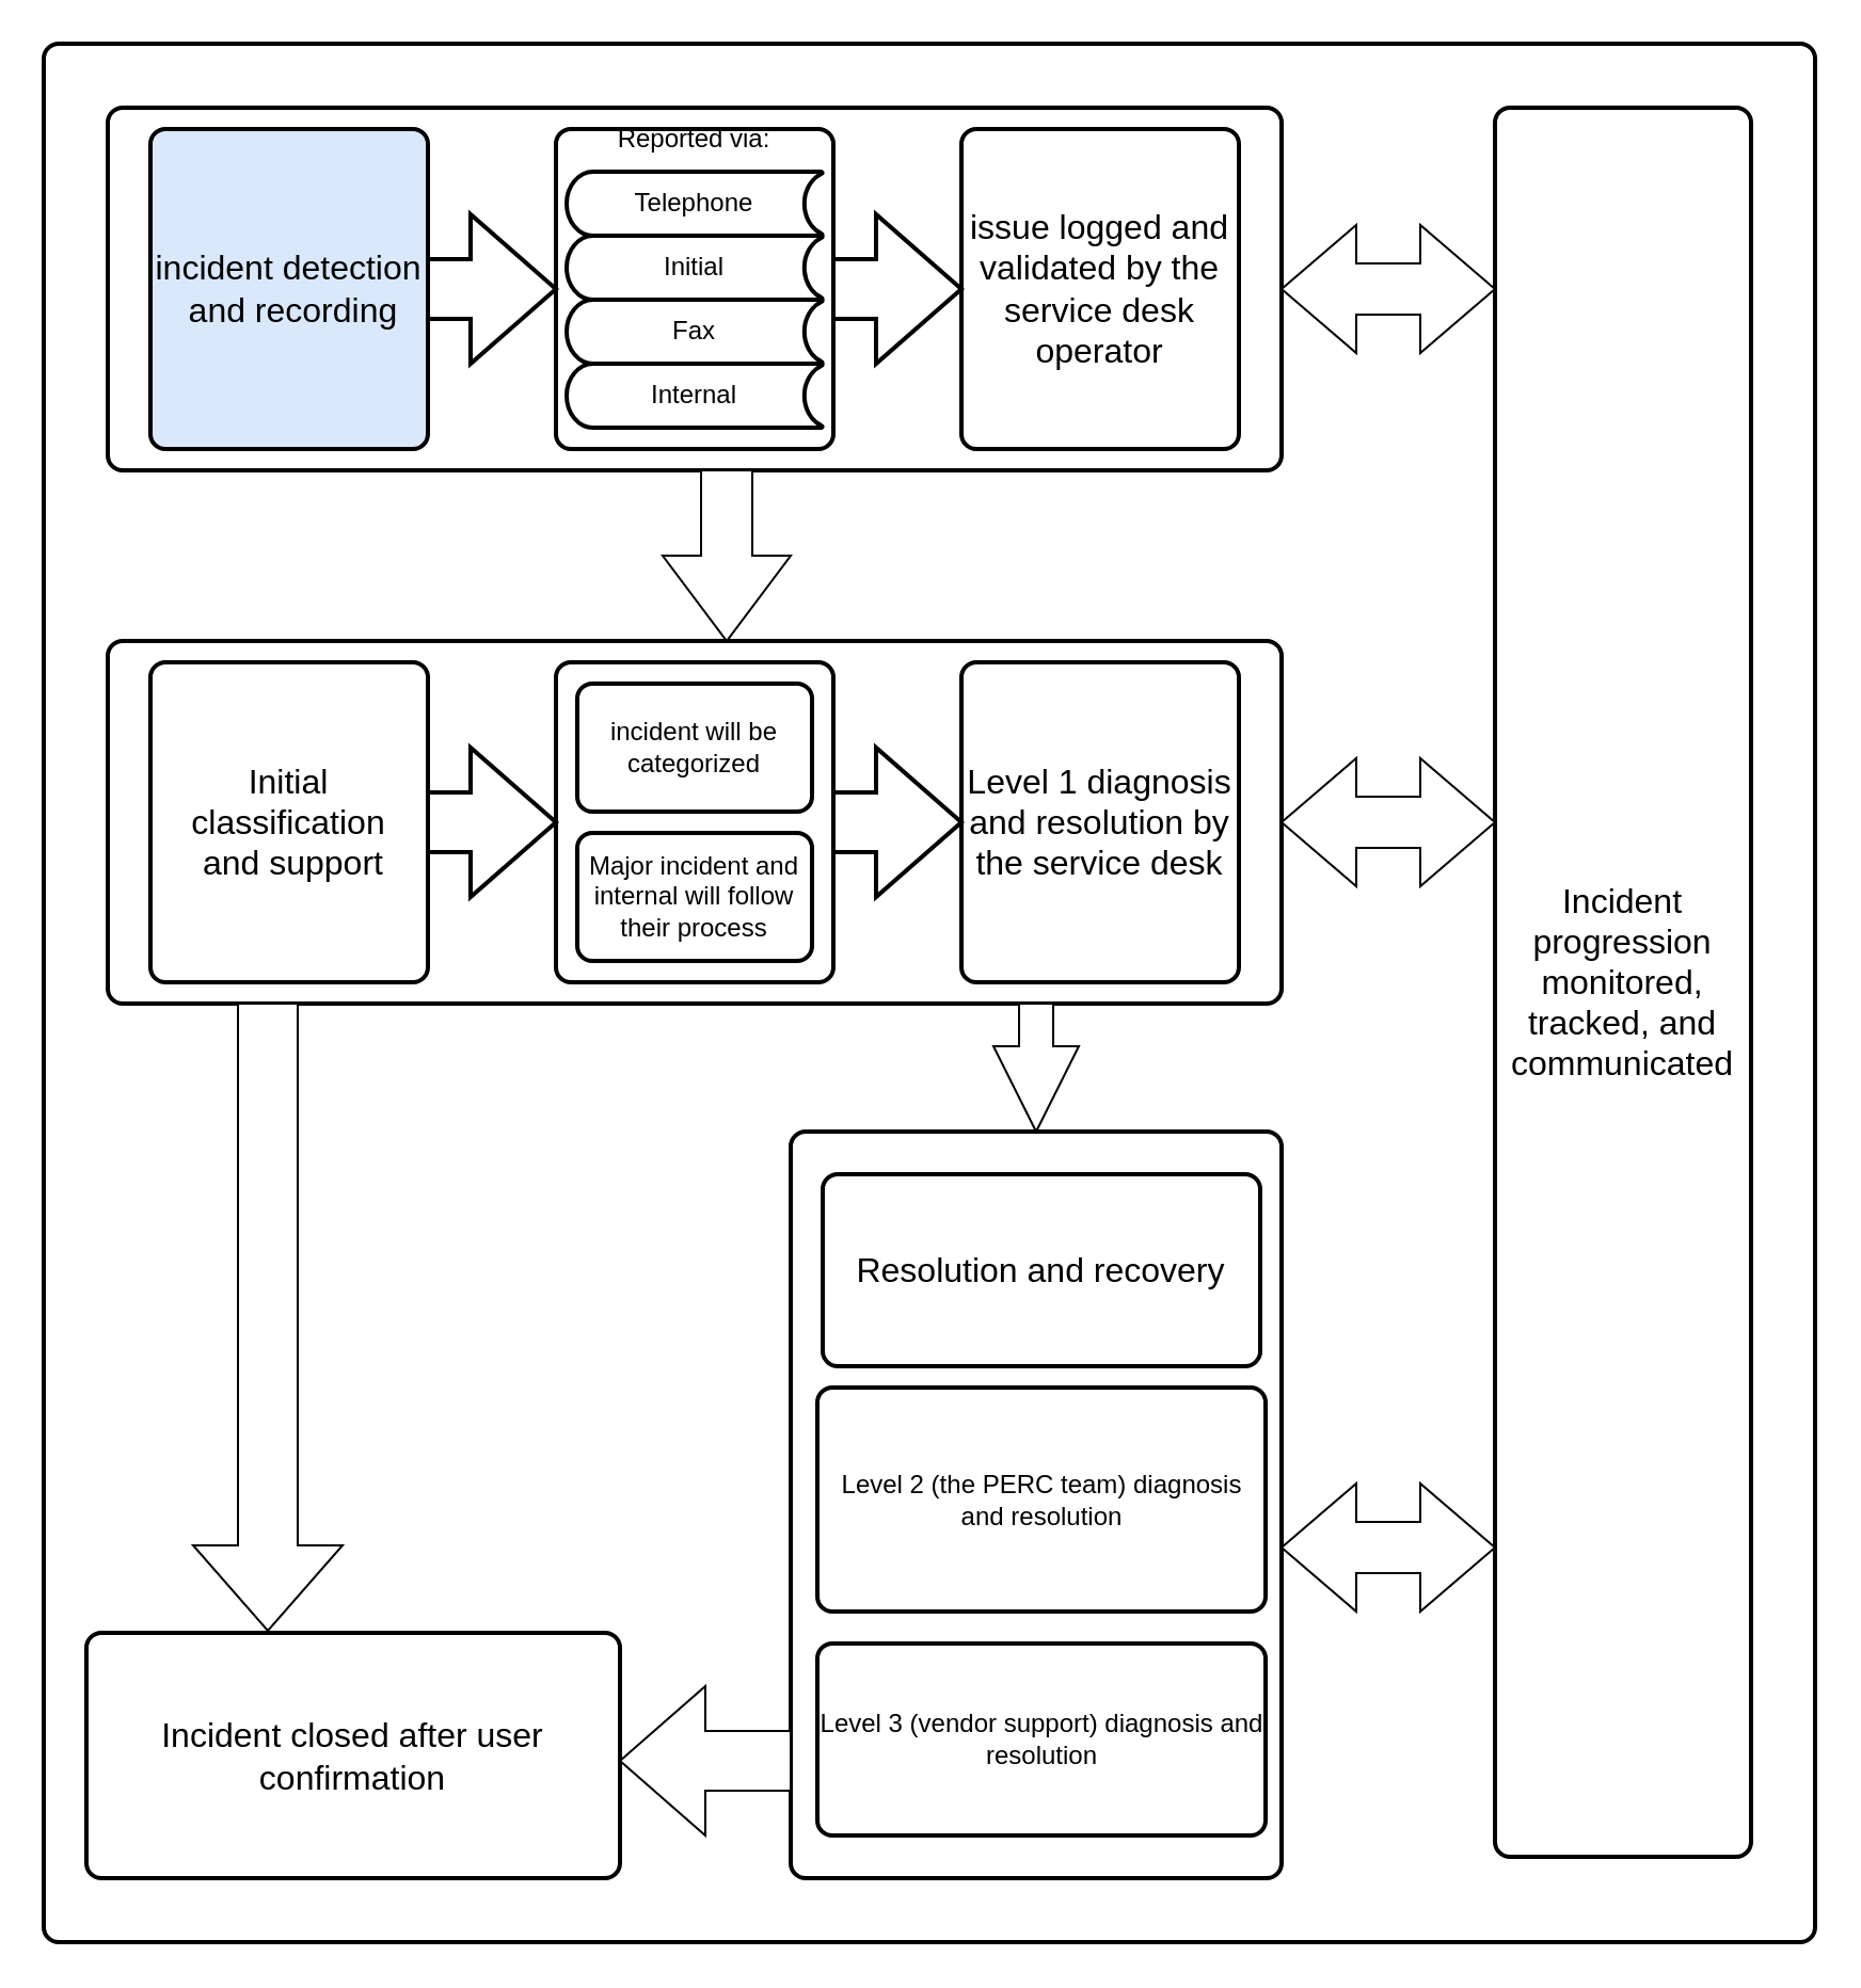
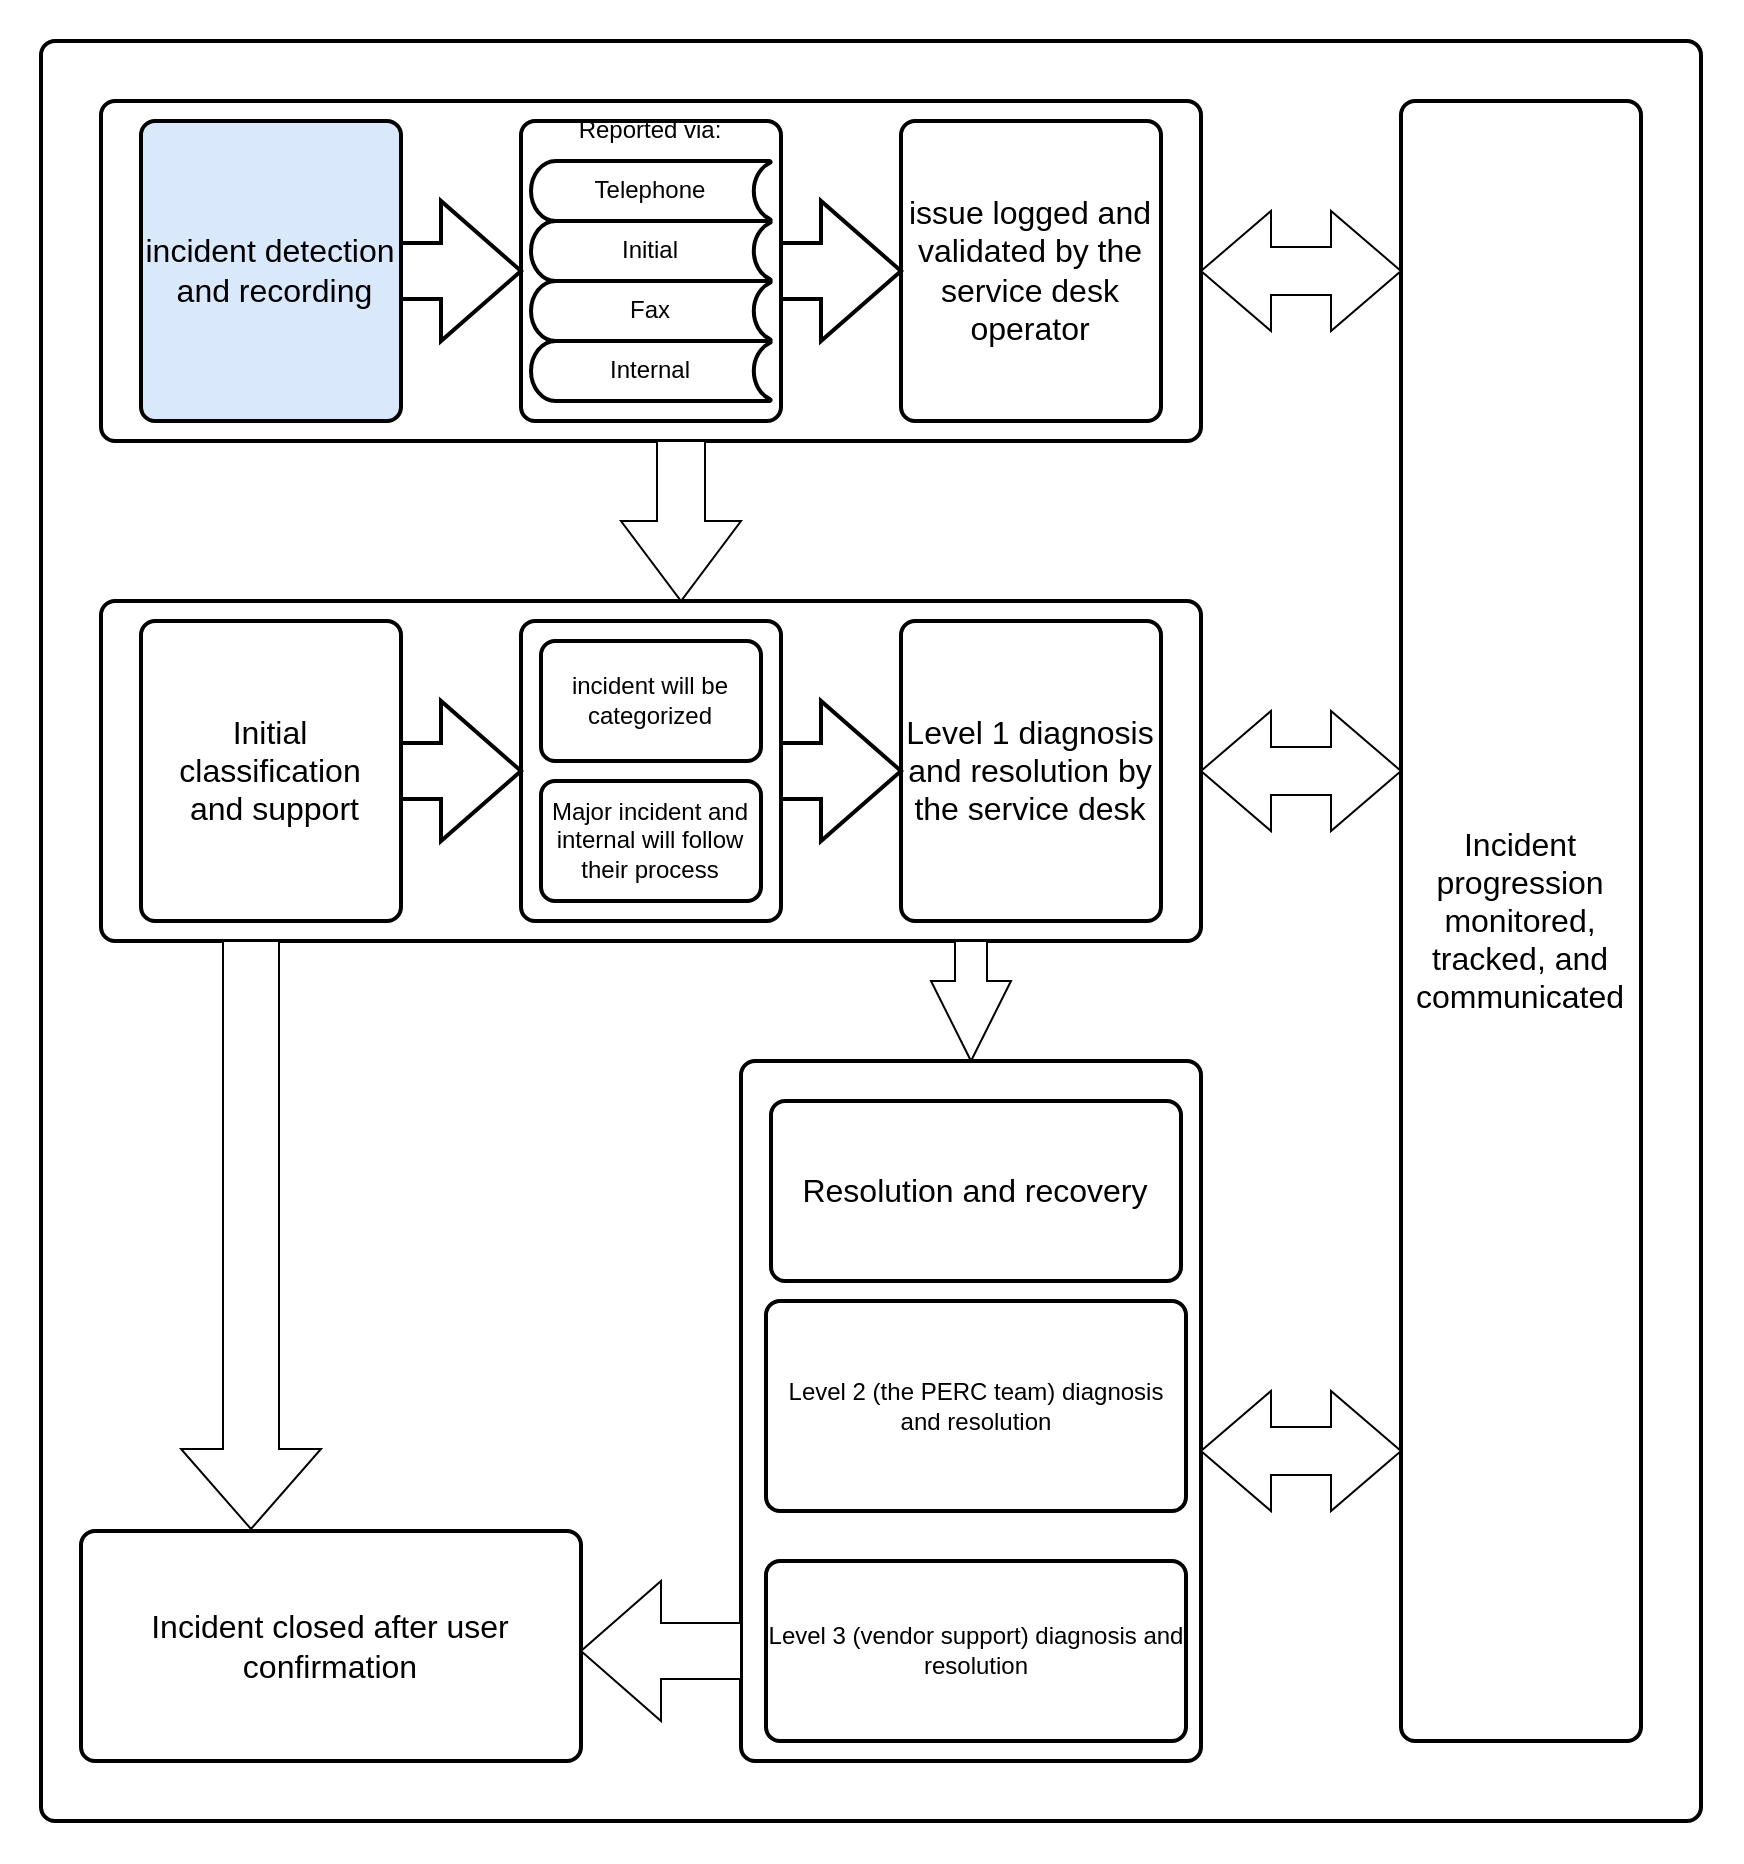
  <mxCell id="0" />
  <mxCell id="1" parent="0" />
  <mxCell id="2" value="" style="rounded=1;whiteSpace=wrap;html=1;absoluteArcSize=1;arcSize=14;strokeWidth=2;" parent="1" vertex="1"><mxGeometry x="20" y="20" width="830" height="890" as="geometry" /></mxCell>
  <mxCell id="3" value="" style="rounded=1;whiteSpace=wrap;html=1;absoluteArcSize=1;arcSize=14;strokeWidth=2;" parent="1" vertex="1"><mxGeometry x="50" y="50" width="550" height="170" as="geometry" /></mxCell>
  <mxCell id="4" value="&lt;font style=&quot;font-size: 16px&quot;&gt;incident detection&lt;br&gt;&amp;nbsp;and recording&lt;/font&gt;" style="rounded=1;whiteSpace=wrap;html=1;absoluteArcSize=1;arcSize=14;strokeWidth=2;fillColor=#dae8fc;" parent="1" vertex="1"><mxGeometry x="70" y="60" width="130" height="150" as="geometry" /></mxCell>
  <mxCell id="5" value="" style="rounded=1;whiteSpace=wrap;html=1;absoluteArcSize=1;arcSize=14;strokeWidth=2;" parent="1" vertex="1"><mxGeometry x="260" y="60" width="130" height="150" as="geometry" /></mxCell>
  <mxCell id="6" value="Reported via:" style="text;html=1;strokeColor=none;fillColor=none;align=center;verticalAlign=middle;whiteSpace=wrap;rounded=0;" parent="1" vertex="1"><mxGeometry x="280" y="50" width="90" height="30" as="geometry" /></mxCell>
  <mxCell id="7" value="" style="verticalLabelPosition=bottom;verticalAlign=top;html=1;strokeWidth=2;shape=mxgraph.arrows2.arrow;dy=0.6;dx=40;notch=0;" parent="1" vertex="1"><mxGeometry x="200" y="100" width="60" height="70" as="geometry" /></mxCell>
  <mxCell id="8" value="Telephone" style="strokeWidth=2;html=1;shape=mxgraph.flowchart.stored_data;whiteSpace=wrap;" parent="1" vertex="1"><mxGeometry x="265" y="80" width="120" height="30" as="geometry" /></mxCell>
  <mxCell id="9" value="Initial" style="strokeWidth=2;html=1;shape=mxgraph.flowchart.stored_data;whiteSpace=wrap;" parent="1" vertex="1"><mxGeometry x="265" y="110" width="120" height="30" as="geometry" /></mxCell>
  <mxCell id="10" value="Fax" style="strokeWidth=2;html=1;shape=mxgraph.flowchart.stored_data;whiteSpace=wrap;" parent="1" vertex="1"><mxGeometry x="265" y="140" width="120" height="30" as="geometry" /></mxCell>
  <mxCell id="11" value="Internal" style="strokeWidth=2;html=1;shape=mxgraph.flowchart.stored_data;whiteSpace=wrap;" parent="1" vertex="1"><mxGeometry x="265" y="170" width="120" height="30" as="geometry" /></mxCell>
  <mxCell id="12" value="&lt;span style=&quot;font-size: 16px&quot;&gt;issue logged and validated by the service desk operator&lt;/span&gt;" style="rounded=1;whiteSpace=wrap;html=1;absoluteArcSize=1;arcSize=14;strokeWidth=2;" parent="1" vertex="1"><mxGeometry x="450" y="60" width="130" height="150" as="geometry" /></mxCell>
  <mxCell id="13" value="" style="verticalLabelPosition=bottom;verticalAlign=top;html=1;strokeWidth=2;shape=mxgraph.arrows2.arrow;dy=0.6;dx=40;notch=0;" parent="1" vertex="1"><mxGeometry x="390" y="100" width="60" height="70" as="geometry" /></mxCell>
  <mxCell id="14" value="&lt;font style=&quot;font-size: 16px&quot;&gt;Incident progression monitored, tracked, and communicated&lt;/font&gt;" style="rounded=1;whiteSpace=wrap;html=1;absoluteArcSize=1;arcSize=14;strokeWidth=2;" parent="1" vertex="1"><mxGeometry x="700" y="50" width="120" height="820" as="geometry" /></mxCell>
  <mxCell id="15" value="" style="html=1;shadow=0;dashed=0;align=center;verticalAlign=middle;shape=mxgraph.arrows2.twoWayArrow;dy=0.6;dx=35;" parent="1" vertex="1"><mxGeometry x="600" y="105" width="100" height="60" as="geometry" /></mxCell>
  <mxCell id="16" value="" style="rounded=1;whiteSpace=wrap;html=1;absoluteArcSize=1;arcSize=14;strokeWidth=2;" parent="1" vertex="1"><mxGeometry x="50" y="300" width="550" height="170" as="geometry" /></mxCell>
  <mxCell id="17" value="&lt;span style=&quot;font-size: 16px&quot;&gt;Initial classification&lt;br&gt;&amp;nbsp;and support&lt;/span&gt;" style="rounded=1;whiteSpace=wrap;html=1;absoluteArcSize=1;arcSize=14;strokeWidth=2;" parent="1" vertex="1"><mxGeometry x="70" y="310" width="130" height="150" as="geometry" /></mxCell>
  <mxCell id="18" value="" style="rounded=1;whiteSpace=wrap;html=1;absoluteArcSize=1;arcSize=14;strokeWidth=2;" parent="1" vertex="1"><mxGeometry x="260" y="310" width="130" height="150" as="geometry" /></mxCell>
  <mxCell id="19" value="" style="verticalLabelPosition=bottom;verticalAlign=top;html=1;strokeWidth=2;shape=mxgraph.arrows2.arrow;dy=0.6;dx=40;notch=0;" parent="1" vertex="1"><mxGeometry x="200" y="350" width="60" height="70" as="geometry" /></mxCell>
  <mxCell id="20" value="&lt;span style=&quot;font-size: 16px&quot;&gt;Level 1 diagnosis and resolution by the service desk&lt;/span&gt;" style="rounded=1;whiteSpace=wrap;html=1;absoluteArcSize=1;arcSize=14;strokeWidth=2;" parent="1" vertex="1"><mxGeometry x="450" y="310" width="130" height="150" as="geometry" /></mxCell>
  <mxCell id="21" value="" style="verticalLabelPosition=bottom;verticalAlign=top;html=1;strokeWidth=2;shape=mxgraph.arrows2.arrow;dy=0.6;dx=40;notch=0;" parent="1" vertex="1"><mxGeometry x="390" y="350" width="60" height="70" as="geometry" /></mxCell>
  <mxCell id="22" value="" style="html=1;shadow=0;dashed=0;align=center;verticalAlign=middle;shape=mxgraph.arrows2.twoWayArrow;dy=0.6;dx=35;" parent="1" vertex="1"><mxGeometry x="600" y="355" width="100" height="60" as="geometry" /></mxCell>
  <mxCell id="23" value="" style="html=1;shadow=0;dashed=0;align=center;verticalAlign=middle;shape=mxgraph.arrows2.arrow;dy=0.6;dx=40;direction=south;notch=0;" parent="1" vertex="1"><mxGeometry x="310" y="220" width="60" height="80" as="geometry" /></mxCell>
  <mxCell id="24" value="incident will be categorized" style="rounded=1;whiteSpace=wrap;html=1;absoluteArcSize=1;arcSize=14;strokeWidth=2;" parent="1" vertex="1"><mxGeometry x="270" y="320" width="110" height="60" as="geometry" /></mxCell>
  <mxCell id="25" value="Major incident and internal will follow their process" style="rounded=1;whiteSpace=wrap;html=1;absoluteArcSize=1;arcSize=14;strokeWidth=2;" parent="1" vertex="1"><mxGeometry x="270" y="390" width="110" height="60" as="geometry" /></mxCell>
  <mxCell id="26" value="" style="rounded=1;whiteSpace=wrap;html=1;absoluteArcSize=1;arcSize=14;strokeWidth=2;" parent="1" vertex="1"><mxGeometry x="370" y="530" width="230" height="350" as="geometry" /></mxCell>
  <mxCell id="27" value="" style="html=1;shadow=0;dashed=0;align=center;verticalAlign=middle;shape=mxgraph.arrows2.twoWayArrow;dy=0.6;dx=35;" parent="1" vertex="1"><mxGeometry x="600" y="695" width="100" height="60" as="geometry" /></mxCell>
  <mxCell id="28" value="&lt;font style=&quot;font-size: 16px&quot;&gt;Resolution and recovery&lt;/font&gt;" style="rounded=1;whiteSpace=wrap;html=1;absoluteArcSize=1;arcSize=14;strokeWidth=2;" parent="1" vertex="1"><mxGeometry x="385" y="550" width="205" height="90" as="geometry" /></mxCell>
  <mxCell id="29" value="Level 2 (the PERC team) diagnosis and resolution" style="rounded=1;whiteSpace=wrap;html=1;absoluteArcSize=1;arcSize=14;strokeWidth=2;" parent="1" vertex="1"><mxGeometry x="382.5" y="650" width="210" height="105" as="geometry" /></mxCell>
- <mxCell id="30" value="Level 3 (vendor support) diagnosis and resolution" style="rounded=1;whiteSpace=wrap;html=1;absoluteArcSize=1;arcSize=14;strokeWidth=2;" parent="1" vertex="1"><mxGeometry x="382.5" y="770" width="210" height="90" as="geometry" /></mxCell>
+ <mxCell id="30" value="Level 3 (vendor support) diagnosis and resolution" style="rounded=1;whiteSpace=wrap;html=1;absoluteArcSize=1;arcSize=14;strokeWidth=2;" parent="1" vertex="1"><mxGeometry x="382.5" y="780" width="210" height="90" as="geometry" /></mxCell>
  <mxCell id="31" value="&lt;font style=&quot;font-size: 16px&quot;&gt;Incident closed after user confirmation&lt;/font&gt;" style="rounded=1;whiteSpace=wrap;html=1;absoluteArcSize=1;arcSize=14;strokeWidth=2;" parent="1" vertex="1"><mxGeometry x="40" y="765" width="250" height="115" as="geometry" /></mxCell>
  <mxCell id="32" value="" style="html=1;shadow=0;dashed=0;align=center;verticalAlign=middle;shape=mxgraph.arrows2.arrow;dy=0.6;dx=40;flipH=1;notch=0;" parent="1" vertex="1"><mxGeometry x="290" y="790" width="80" height="70" as="geometry" /></mxCell>
  <mxCell id="33" value="" style="html=1;shadow=0;dashed=0;align=center;verticalAlign=middle;shape=mxgraph.arrows2.arrow;dy=0.6;dx=40;direction=south;notch=0;" parent="1" vertex="1"><mxGeometry x="90" y="470" width="70" height="294" as="geometry" /></mxCell>
  <mxCell id="34" value="" style="html=1;shadow=0;dashed=0;align=center;verticalAlign=middle;shape=mxgraph.arrows2.arrow;dy=0.6;dx=40;direction=south;notch=0;" parent="1" vertex="1"><mxGeometry x="465" y="470" width="40" height="60" as="geometry" /></mxCell>
